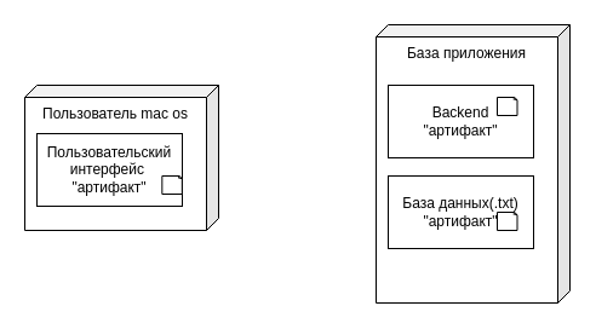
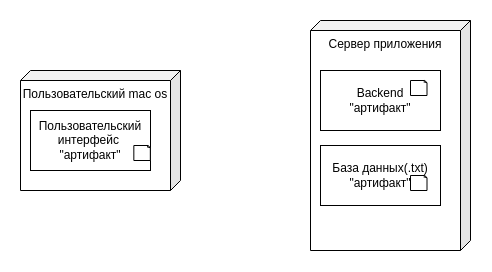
  <mxCell id="0" />
  <mxCell id="1" parent="0" />
- <mxCell id="2" value="Пользователь mac os" style="shape=cube;whiteSpace=wrap;html=1;boundedLbl=1;backgroundOutline=1;darkOpacity=0.05;darkOpacity2=0.1;direction=east;flipH=1;size=10;verticalAlign=top;" parent="1" vertex="1"><mxGeometry x="20" y="70" width="160" height="120" as="geometry" /></mxCell>
- <mxCell id="3" value="База приложения" style="shape=cube;whiteSpace=wrap;html=1;boundedLbl=1;backgroundOutline=1;darkOpacity=0.05;darkOpacity2=0.1;direction=east;flipH=1;size=10;verticalAlign=top;" parent="1" vertex="1"><mxGeometry x="310" width="160" height="230" as="geometry" y="20" /></mxCell>
+ <mxCell id="2" value="Пользовательский mac os" style="shape=cube;whiteSpace=wrap;html=1;boundedLbl=1;backgroundOutline=1;darkOpacity=0.05;darkOpacity2=0.1;direction=east;flipH=1;size=10;verticalAlign=top;" parent="1" vertex="1"><mxGeometry x="20" y="70" width="160" height="120" as="geometry" /></mxCell>
+ <mxCell id="3" value="Сервер приложения" style="shape=cube;whiteSpace=wrap;html=1;boundedLbl=1;backgroundOutline=1;darkOpacity=0.05;darkOpacity2=0.1;direction=east;flipH=1;size=10;verticalAlign=top;" parent="1" vertex="1"><mxGeometry x="310" width="160" height="230" as="geometry" y="20" /></mxCell>
  <mxCell id="4" value="Пользовательский интерфейс&amp;nbsp;&lt;br&gt;&quot;артифакт&quot;" style="rounded=0;whiteSpace=wrap;html=1;" parent="1" vertex="1"><mxGeometry x="30" y="110" width="120" height="60" as="geometry" /></mxCell>
  <mxCell id="5" value="Backend&lt;br&gt;&quot;артифакт&quot;" style="rounded=0;whiteSpace=wrap;html=1;" parent="1" vertex="1"><mxGeometry x="320" y="70" width="120" height="60" as="geometry" /></mxCell>
  <mxCell id="6" value="" style="whiteSpace=wrap;html=1;shape=mxgraph.basic.document" vertex="1" parent="1"><mxGeometry x="133.33" y="145" width="16.67" height="15" as="geometry" /></mxCell>
  <mxCell id="7" value="База данных(.txt)&lt;br&gt;&quot;артифакт&quot;" style="rounded=0;whiteSpace=wrap;html=1;" vertex="1" parent="1"><mxGeometry x="320" y="145" width="120" height="60" as="geometry" /></mxCell>
  <mxCell id="8" value="" style="whiteSpace=wrap;html=1;shape=mxgraph.basic.document" vertex="1" parent="1"><mxGeometry x="410" y="175" width="16.67" height="15" as="geometry" /></mxCell>
  <mxCell id="9" value="" style="whiteSpace=wrap;html=1;shape=mxgraph.basic.document" vertex="1" parent="1"><mxGeometry x="410" y="80" width="16.67" height="15" as="geometry" /></mxCell>
